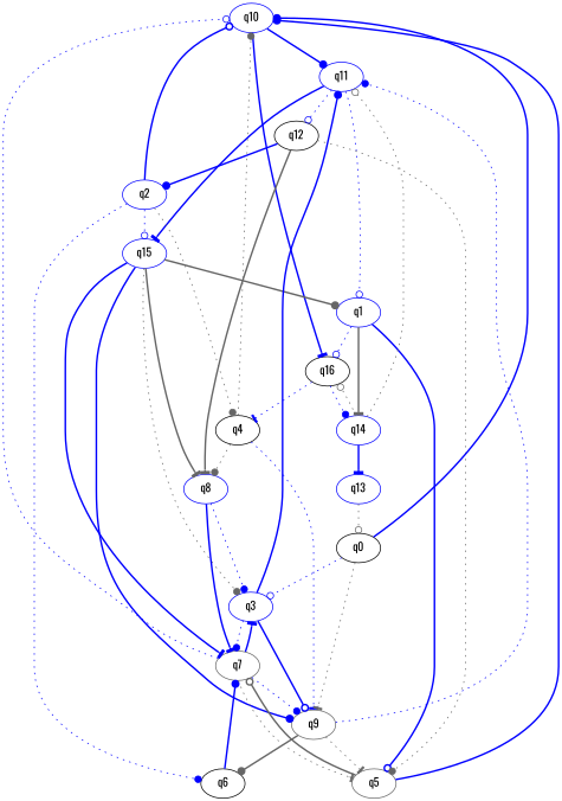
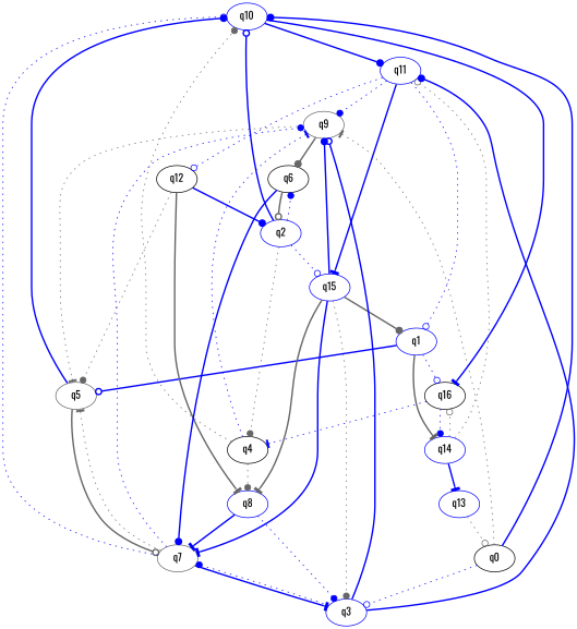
  digraph {
    fontname=Oswald
    node [color=blue fontname=Oswald]
    edge [arrowhead=dot color=blue fontname=Oswald style=dotted]
    q10 [initial=1]
    q11 [final=1]
    q16 [color=black]
    q9 [color=gray40]
    q1
    q15
    q12 [color=black]
    q14
    q4 [color=black]
    q5 [color=gray40]
    q6 [color=black]
    q3
    q7 [color=gray40]
    q8
    q2
    q0 [color=black]
    q13
    q10 -> q11 [style=bold]
    q10 -> q16 [arrowhead=tee style=bold]
-   q9 -> q11
+   q11 -> q9
    q11 -> q1 [arrowhead=odot]
    q11 -> q15 [arrowhead=tee style=bold]
    q11 -> q12 [arrowhead=odot]
    q16 -> q14
    q16 -> q4 [arrowhead=tee]
    q9 -> q5 [arrowhead=tee color=gray40]
    q9 -> q6 [color=gray40 style=bold]
    q1 -> q16 [arrowhead=odot]
    q1 -> q14 [arrowhead=tee color=gray40 style=bold]
    q1 -> q5 [arrowhead=odot style=bold]
    q15 -> q9 [style=bold]
    q15 -> q1 [color=gray40 style=bold]
    q15 -> q3 [color=gray40]
    q15 -> q7 [arrowhead=tee style=bold]
    q15 -> q8 [arrowhead=tee color=gray40 style=bold]
    q12 -> q5 [color=gray40]
    q12 -> q8 [arrowhead=tee color=gray40 style=bold]
    q12 -> q2 [style=bold]
    q14 -> q11 [arrowhead=odot color=gray40]
    q14 -> q16 [arrowhead=odot color=gray40]
    q14 -> q13 [arrowhead=tee style=bold]
    q4 -> q10 [color=gray40]
    q4 -> q9 [arrowhead=tee]
    q4 -> q8 [color=gray40]
    q5 -> q10 [style=bold]
    q5 -> q7 [arrowhead=odot color=gray40 style=bold]
    q6 -> q7 [style=bold]
+   q6 -> q2 [arrowhead=odot color=gray40 style=bold]
    q3 -> q11 [style=bold]
    q3 -> q9 [arrowhead=odot style=bold]
    q3 -> q7
    q7 -> q10 [arrowhead=odot]
    q7 -> q9
    q7 -> q5 [arrowhead=tee color=gray40]
    q7 -> q3 [arrowhead=tee style=bold]
    q8 -> q3
    q8 -> q7 [arrowhead=tee style=bold]
    q2 -> q10 [arrowhead=odot style=bold]
    q2 -> q15 [arrowhead=odot]
    q2 -> q4 [color=gray40]
    q2 -> q6
    q0 -> q10 [style=bold]
    q0 -> q9 [arrowhead=tee color=gray40]
    q0 -> q3 [arrowhead=odot]
    q13 -> q0 [arrowhead=odot color=gray40]
  }
